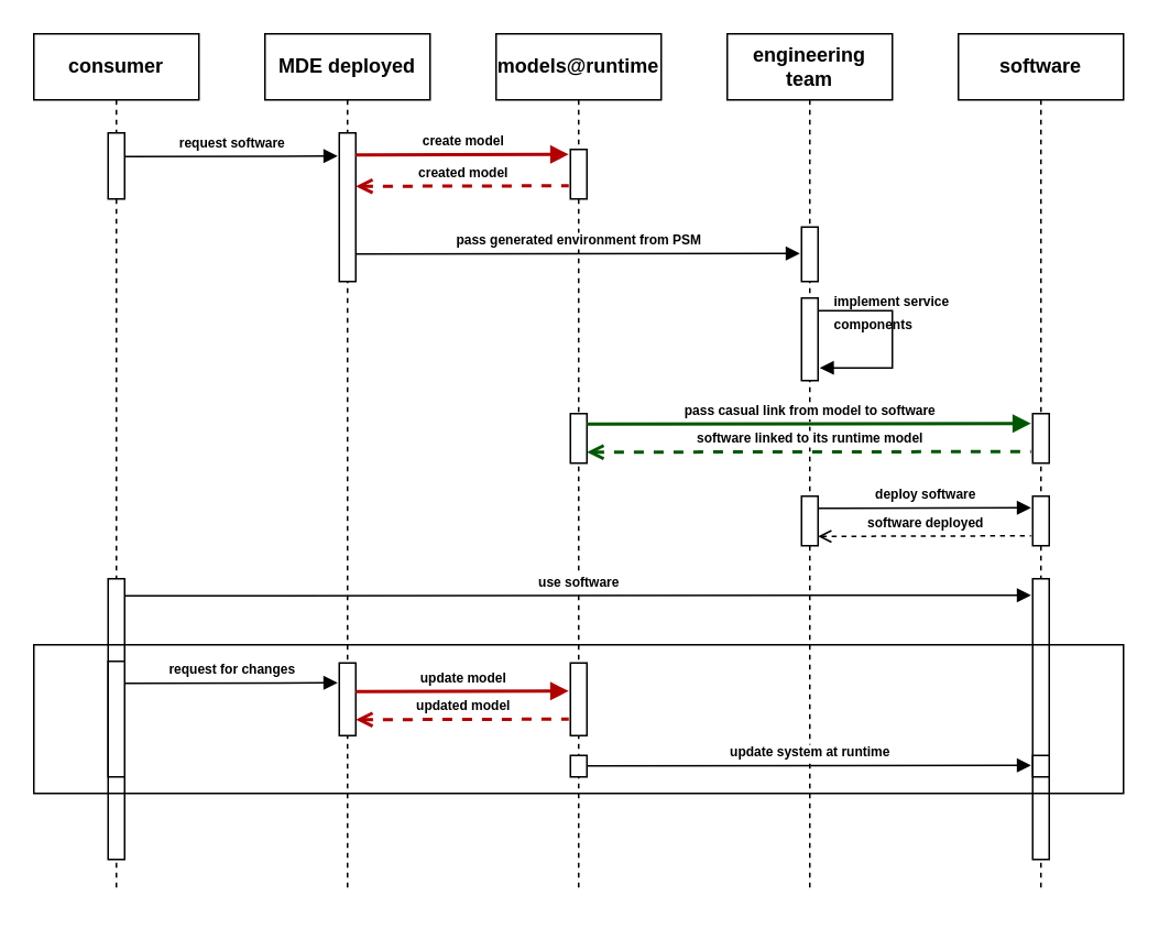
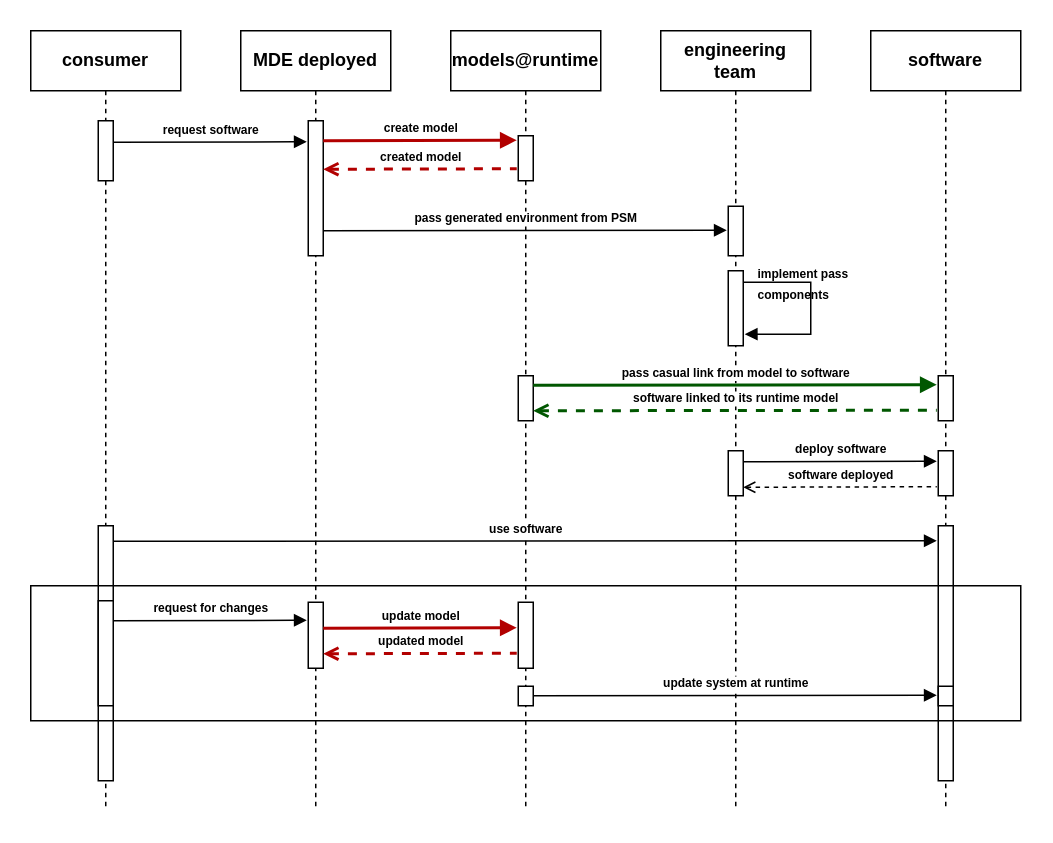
  <mxCell id="0" />
  <mxCell id="1" parent="0" />
  <mxCell id="2" value="&lt;b&gt;consumer&lt;/b&gt;" style="shape=umlLifeline;perimeter=lifelinePerimeter;whiteSpace=wrap;html=1;container=1;collapsible=0;recursiveResize=0;outlineConnect=0;" parent="1" vertex="1"><mxGeometry x="20" y="20" width="100" height="520" as="geometry" /></mxCell>
  <mxCell id="3" value="" style="html=1;points=[];perimeter=orthogonalPerimeter;" parent="2" vertex="1"><mxGeometry x="45" y="330" width="10" height="170" as="geometry" /></mxCell>
  <mxCell id="4" value="" style="html=1;points=[];perimeter=orthogonalPerimeter;" parent="2" vertex="1"><mxGeometry x="45" y="60" width="10" height="40" as="geometry" /></mxCell>
  <mxCell id="5" value="&lt;b&gt;MDE deployed&lt;/b&gt;" style="shape=umlLifeline;perimeter=lifelinePerimeter;whiteSpace=wrap;html=1;container=1;collapsible=0;recursiveResize=0;outlineConnect=0;" parent="1" vertex="1"><mxGeometry x="160" y="20" width="100" height="520" as="geometry" /></mxCell>
  <mxCell id="6" value="" style="html=1;points=[];perimeter=orthogonalPerimeter;" parent="5" vertex="1"><mxGeometry x="45" y="60" width="10" height="90" as="geometry" /></mxCell>
  <mxCell id="7" value="&lt;b&gt;models@runtime&lt;/b&gt;" style="shape=umlLifeline;perimeter=lifelinePerimeter;whiteSpace=wrap;html=1;container=1;collapsible=0;recursiveResize=0;outlineConnect=0;" parent="1" vertex="1"><mxGeometry x="300" y="20" width="100" height="520" as="geometry" /></mxCell>
  <mxCell id="8" value="" style="html=1;points=[];perimeter=orthogonalPerimeter;" parent="7" vertex="1"><mxGeometry x="45" y="70" width="10" height="30" as="geometry" /></mxCell>
  <mxCell id="9" value="&lt;b&gt;engineering team&lt;/b&gt;" style="shape=umlLifeline;perimeter=lifelinePerimeter;whiteSpace=wrap;html=1;container=1;collapsible=0;recursiveResize=0;outlineConnect=0;" parent="1" vertex="1"><mxGeometry x="440" y="20" width="100" height="520" as="geometry" /></mxCell>
  <mxCell id="10" value="&lt;b&gt;software&lt;/b&gt;" style="shape=umlLifeline;perimeter=lifelinePerimeter;whiteSpace=wrap;html=1;container=1;collapsible=0;recursiveResize=0;outlineConnect=0;" parent="1" vertex="1"><mxGeometry x="580" y="20" width="100" height="520" as="geometry" /></mxCell>
  <mxCell id="11" value="" style="html=1;points=[];perimeter=orthogonalPerimeter;" parent="10" vertex="1"><mxGeometry x="45" y="280" width="10" height="30" as="geometry" /></mxCell>
  <mxCell id="12" value="" style="html=1;points=[];perimeter=orthogonalPerimeter;" parent="10" vertex="1"><mxGeometry x="45" y="330" width="10" height="170" as="geometry" /></mxCell>
  <mxCell id="13" value="&lt;b&gt;create model&lt;/b&gt;" style="html=1;verticalAlign=bottom;endArrow=block;rounded=0;exitX=0.897;exitY=0.058;exitDx=0;exitDy=0;exitPerimeter=0;fontSize=8;strokeWidth=2;fillColor=#e51400;strokeColor=#B20000;" parent="1" edge="1"><mxGeometry width="80" relative="1" as="geometry"><mxPoint x="214.97" y="93.34" as="sourcePoint" /><mxPoint x="344" y="93" as="targetPoint" /></mxGeometry></mxCell>
  <mxCell id="14" value="&lt;b&gt;created model&lt;/b&gt;" style="html=1;verticalAlign=bottom;endArrow=none;dashed=1;rounded=0;startArrow=open;startFill=0;endFill=0;fontSize=8;strokeWidth=2;fillColor=#e51400;strokeColor=#B20000;" parent="1" edge="1"><mxGeometry relative="1" as="geometry"><mxPoint x="214.97" y="112.34" as="sourcePoint" /><mxPoint x="344" y="112" as="targetPoint" /></mxGeometry></mxCell>
  <mxCell id="15" value="&lt;b&gt;pass generated environment from PSM&lt;/b&gt;" style="html=1;verticalAlign=bottom;endArrow=block;rounded=0;exitX=0.897;exitY=0.058;exitDx=0;exitDy=0;exitPerimeter=0;fontSize=8;" parent="1" edge="1"><mxGeometry width="80" relative="1" as="geometry"><mxPoint x="214.97" y="153.34" as="sourcePoint" /><mxPoint x="484" y="153" as="targetPoint" /></mxGeometry></mxCell>
  <mxCell id="16" value="" style="html=1;points=[];perimeter=orthogonalPerimeter;" parent="1" vertex="1"><mxGeometry x="485" y="137" width="10" height="33" as="geometry" /></mxCell>
  <mxCell id="17" value="" style="html=1;points=[];perimeter=orthogonalPerimeter;" parent="1" vertex="1"><mxGeometry x="485" y="180" width="10" height="50" as="geometry" /></mxCell>
  <mxCell id="18" value="" style="html=1;verticalAlign=bottom;endArrow=block;rounded=0;exitX=0.897;exitY=0.058;exitDx=0;exitDy=0;exitPerimeter=0;edgeStyle=orthogonalEdgeStyle;" parent="1" edge="1"><mxGeometry width="80" relative="1" as="geometry"><mxPoint x="494.97" y="187.68" as="sourcePoint" /><mxPoint x="496" y="222.34" as="targetPoint" /><Array as="points"><mxPoint x="540" y="187.34" /><mxPoint x="540" y="222.34" /><mxPoint x="500" y="222.34" /></Array></mxGeometry></mxCell>
- <mxCell id="19" value="&lt;font style=&quot;font-size: 8px;&quot;&gt;&lt;b&gt;implement service&lt;br&gt;components&lt;/b&gt;&lt;/font&gt;" style="text;html=1;align=left;verticalAlign=middle;resizable=0;points=[];autosize=1;strokeColor=none;fillColor=none;fontSize=11;" parent="1" vertex="1"><mxGeometry x="503" y="168" width="90" height="40" as="geometry" /></mxCell>
+ <mxCell id="19" value="&lt;font style=&quot;font-size: 8px;&quot;&gt;&lt;b&gt;implement pass&lt;br&gt;components&lt;/b&gt;&lt;/font&gt;" style="text;html=1;align=left;verticalAlign=middle;resizable=0;points=[];autosize=1;strokeColor=none;fillColor=none;fontSize=11;" parent="1" vertex="1"><mxGeometry x="503" y="168" width="90" height="40" as="geometry" /></mxCell>
  <mxCell id="20" value="" style="html=1;points=[];perimeter=orthogonalPerimeter;" parent="1" vertex="1"><mxGeometry x="485" y="300" width="10" height="30" as="geometry" /></mxCell>
  <mxCell id="21" value="&lt;b&gt;deploy software&lt;/b&gt;" style="html=1;verticalAlign=bottom;endArrow=block;rounded=0;exitX=0.897;exitY=0.058;exitDx=0;exitDy=0;exitPerimeter=0;fontSize=8;" parent="1" edge="1"><mxGeometry width="80" relative="1" as="geometry"><mxPoint x="494.97" y="307.34" as="sourcePoint" /><mxPoint x="624" y="307" as="targetPoint" /></mxGeometry></mxCell>
  <mxCell id="22" value="&lt;b&gt;software deployed&lt;/b&gt;" style="html=1;verticalAlign=bottom;endArrow=none;dashed=1;rounded=0;startArrow=open;startFill=0;endFill=0;fontSize=8;" parent="1" edge="1"><mxGeometry relative="1" as="geometry"><mxPoint x="495" y="324.34" as="sourcePoint" /><mxPoint x="624.03" y="324" as="targetPoint" /></mxGeometry></mxCell>
  <mxCell id="23" value="&lt;b&gt;use software&lt;/b&gt;" style="html=1;verticalAlign=bottom;endArrow=block;rounded=0;exitX=0.897;exitY=0.058;exitDx=0;exitDy=0;exitPerimeter=0;fontSize=8;" parent="1" edge="1"><mxGeometry width="80" relative="1" as="geometry"><mxPoint x="75" y="360.34" as="sourcePoint" /><mxPoint x="624" y="360" as="targetPoint" /></mxGeometry></mxCell>
  <mxCell id="24" value="&lt;b&gt;request for changes&lt;/b&gt;" style="html=1;verticalAlign=bottom;endArrow=block;rounded=0;exitX=0.897;exitY=0.058;exitDx=0;exitDy=0;exitPerimeter=0;fontSize=8;" parent="1" edge="1"><mxGeometry width="80" relative="1" as="geometry"><mxPoint x="74.97" y="413.34" as="sourcePoint" /><mxPoint x="204" y="413" as="targetPoint" /></mxGeometry></mxCell>
  <mxCell id="25" value="" style="html=1;points=[];perimeter=orthogonalPerimeter;" parent="1" vertex="1"><mxGeometry x="205" y="401" width="10" height="44" as="geometry" /></mxCell>
  <mxCell id="26" value="&lt;b&gt;update model&lt;/b&gt;" style="html=1;verticalAlign=bottom;endArrow=block;rounded=0;exitX=0.897;exitY=0.058;exitDx=0;exitDy=0;exitPerimeter=0;fontSize=8;fillColor=#e51400;strokeColor=#B20000;strokeWidth=2;" parent="1" edge="1"><mxGeometry width="80" relative="1" as="geometry"><mxPoint x="214.97" y="418.34" as="sourcePoint" /><mxPoint x="344" y="418" as="targetPoint" /></mxGeometry></mxCell>
  <mxCell id="27" value="&lt;b&gt;updated model&lt;/b&gt;" style="html=1;verticalAlign=bottom;endArrow=none;dashed=1;rounded=0;startArrow=open;startFill=0;endFill=0;fontSize=8;fillColor=#e51400;strokeColor=#B20000;strokeWidth=2;" parent="1" edge="1"><mxGeometry relative="1" as="geometry"><mxPoint x="214.97" y="435.34" as="sourcePoint" /><mxPoint x="344" y="435" as="targetPoint" /></mxGeometry></mxCell>
  <mxCell id="28" value="" style="verticalLabelPosition=bottom;verticalAlign=top;html=1;shape=mxgraph.basic.rect;fillColor2=none;strokeWidth=1;size=20;indent=5;fontSize=8;fillColor=none;" parent="1" vertex="1"><mxGeometry x="20" y="390" width="660" height="90" as="geometry" /></mxCell>
  <mxCell id="29" value="" style="html=1;points=[];perimeter=orthogonalPerimeter;" parent="1" vertex="1"><mxGeometry x="65" y="400" width="10" height="70" as="geometry" /></mxCell>
  <mxCell id="30" value="&lt;b&gt;request software&lt;/b&gt;" style="html=1;verticalAlign=bottom;endArrow=block;rounded=0;exitX=0.897;exitY=0.058;exitDx=0;exitDy=0;exitPerimeter=0;fontSize=8;" parent="1" edge="1"><mxGeometry width="80" relative="1" as="geometry"><mxPoint x="74.97" y="94.34" as="sourcePoint" /><mxPoint x="204" y="94" as="targetPoint" /></mxGeometry></mxCell>
  <mxCell id="31" value="" style="html=1;points=[];perimeter=orthogonalPerimeter;" parent="1" vertex="1"><mxGeometry x="345" y="250" width="10" height="30" as="geometry" /></mxCell>
  <mxCell id="32" value="" style="html=1;points=[];perimeter=orthogonalPerimeter;" parent="1" vertex="1"><mxGeometry x="625" y="250" width="10" height="30" as="geometry" /></mxCell>
  <mxCell id="33" value="&lt;b&gt;pass casual link from model to software&lt;/b&gt;" style="html=1;verticalAlign=bottom;endArrow=block;rounded=0;exitX=0.897;exitY=0.058;exitDx=0;exitDy=0;exitPerimeter=0;fontSize=8;fillColor=#008a00;strokeColor=#005700;strokeWidth=2;" parent="1" edge="1"><mxGeometry width="80" relative="1" as="geometry"><mxPoint x="354.97" y="256.34" as="sourcePoint" /><mxPoint x="624" y="256" as="targetPoint" /></mxGeometry></mxCell>
  <mxCell id="34" value="&lt;b&gt;software linked to its runtime model&lt;/b&gt;" style="html=1;verticalAlign=bottom;endArrow=none;rounded=0;exitX=0.897;exitY=0.058;exitDx=0;exitDy=0;exitPerimeter=0;fontSize=8;startArrow=open;startFill=0;endFill=0;dashed=1;fillColor=#008a00;strokeColor=#005700;strokeWidth=2;" parent="1" edge="1"><mxGeometry width="80" relative="1" as="geometry"><mxPoint x="354.97" y="273.34" as="sourcePoint" /><mxPoint x="624" y="273" as="targetPoint" /></mxGeometry></mxCell>
  <mxCell id="35" value="" style="html=1;points=[];perimeter=orthogonalPerimeter;" parent="1" vertex="1"><mxGeometry x="345" y="457" width="10" height="13" as="geometry" /></mxCell>
  <mxCell id="36" value="&lt;b&gt;update system at runtime&lt;/b&gt;" style="html=1;verticalAlign=bottom;endArrow=block;rounded=0;exitX=0.897;exitY=0.058;exitDx=0;exitDy=0;exitPerimeter=0;fontSize=8;" parent="1" edge="1"><mxGeometry width="80" relative="1" as="geometry"><mxPoint x="354.97" y="463.34" as="sourcePoint" /><mxPoint x="624" y="463" as="targetPoint" /></mxGeometry></mxCell>
  <mxCell id="37" value="" style="html=1;points=[];perimeter=orthogonalPerimeter;" parent="1" vertex="1"><mxGeometry x="625" y="457" width="10" height="13" as="geometry" /></mxCell>
  <mxCell id="38" value="" style="html=1;points=[];perimeter=orthogonalPerimeter;" parent="1" vertex="1"><mxGeometry x="345" y="401" width="10" height="44" as="geometry" /></mxCell>
